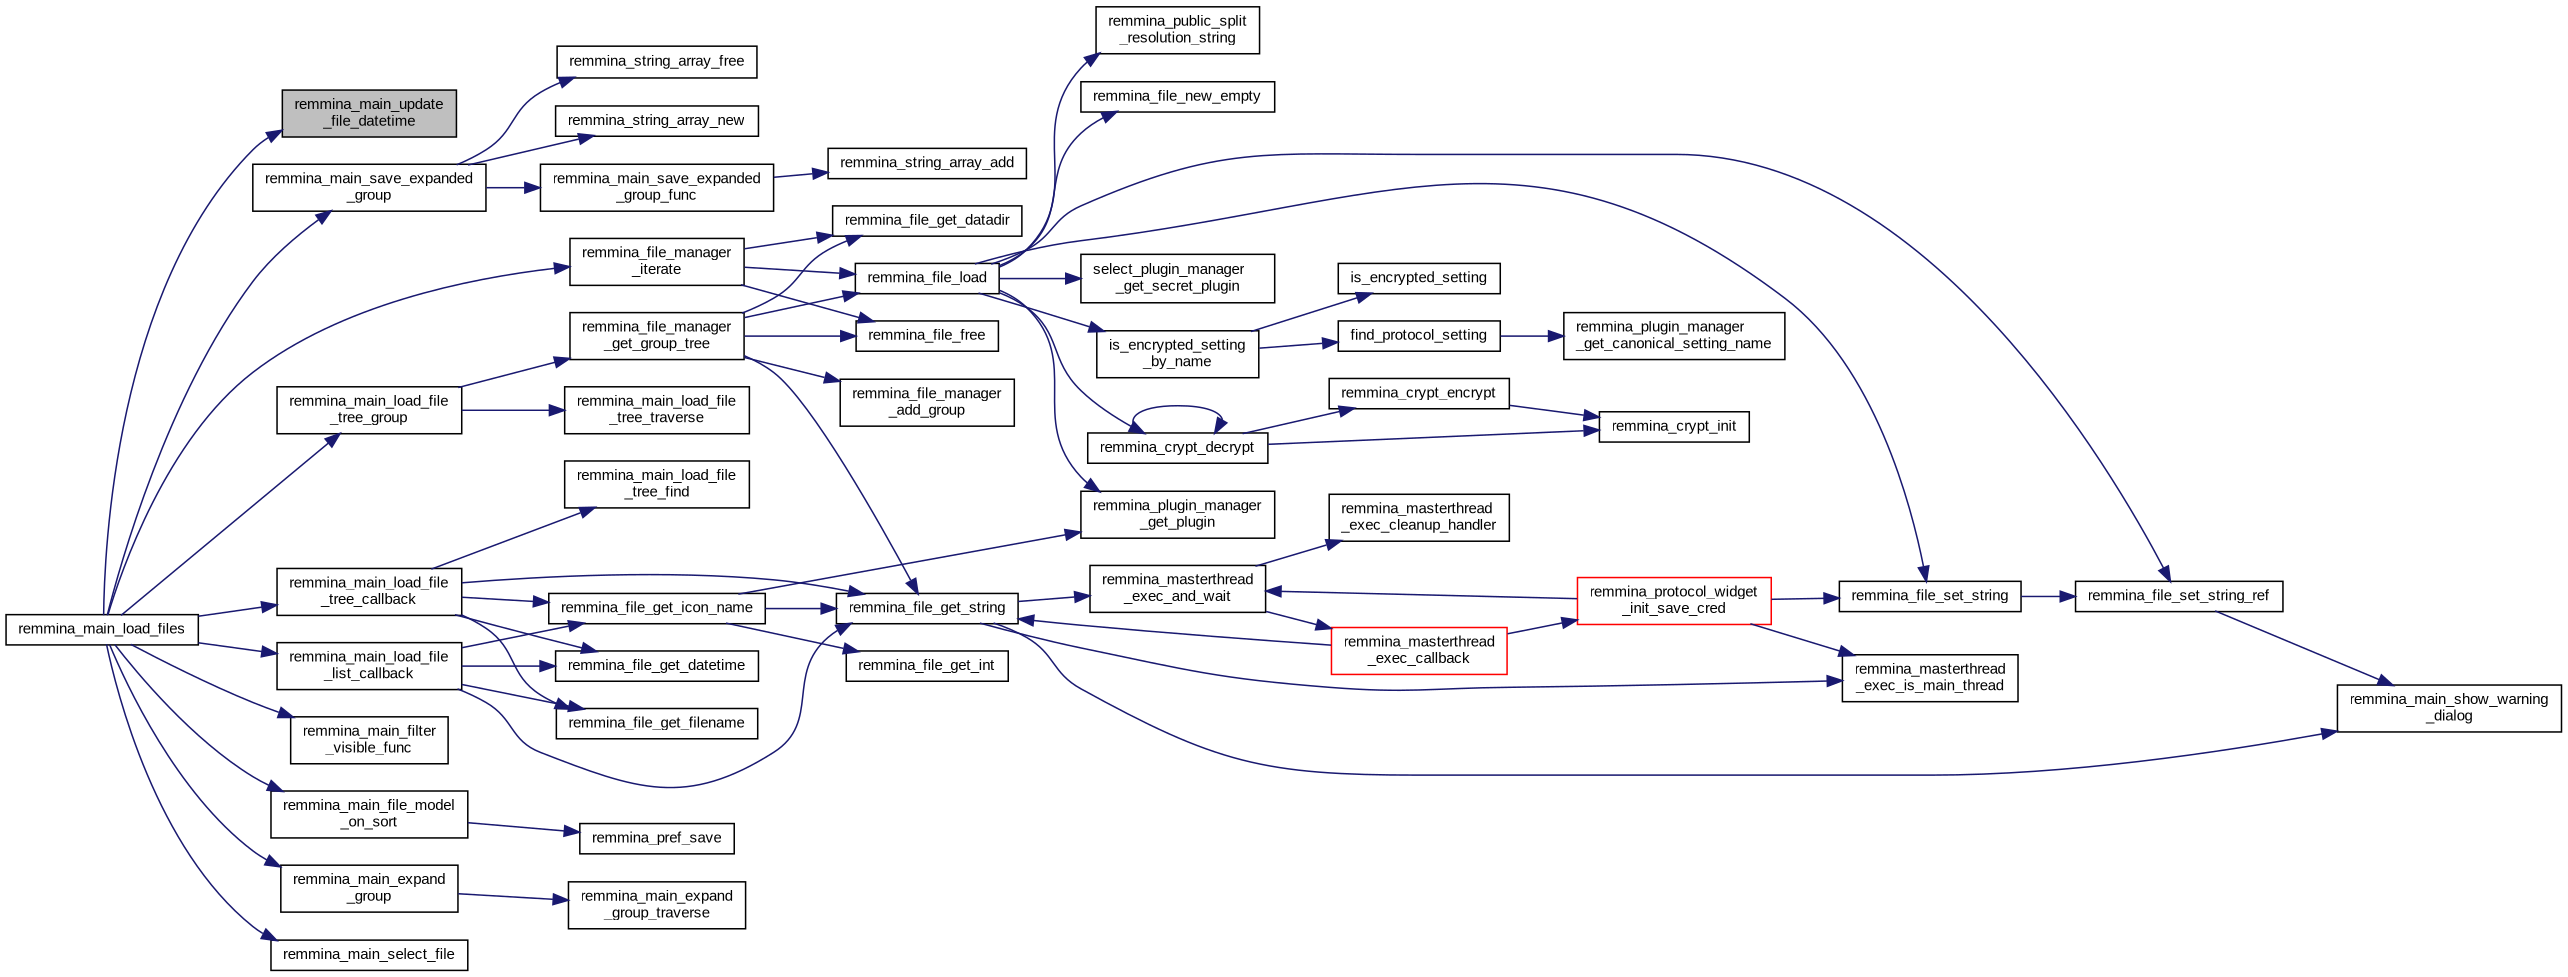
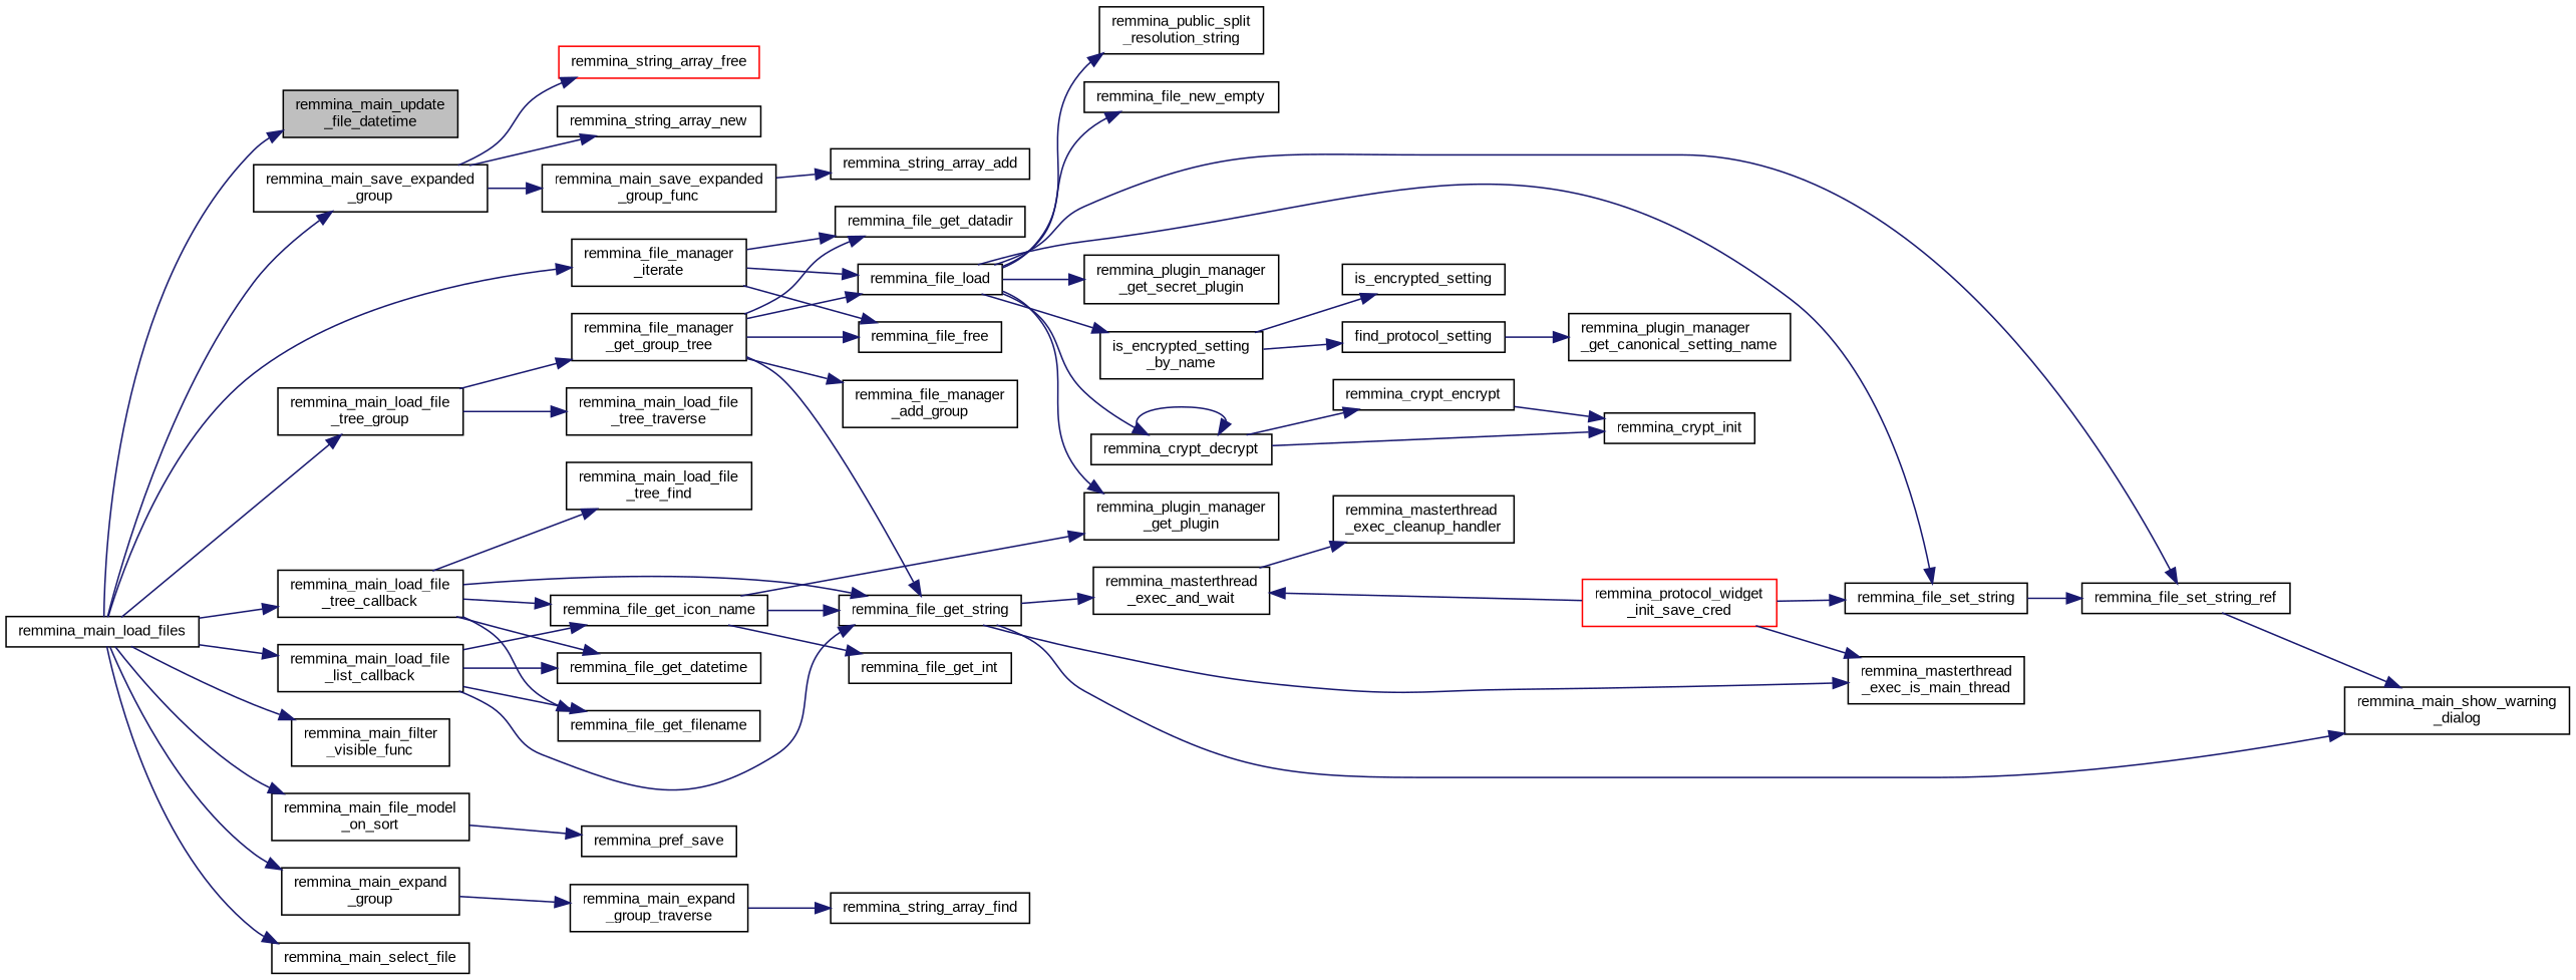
  digraph {
    fontname="Liberation Sans"
    rankdir=LR
    node [color=black fillcolor=white fontname="Liberation Sans" fontsize=10 shape=record style=filled]
    edge [color=midnightblue fontname="Liberation Sans" fontsize=10 labelfontname=Helvetica labelfontsize=10 style=solid]
    n1 [fillcolor=grey75 fontcolor=black height=0.2 label="remmina_main_update\l_file_datetime" width=0.4]
    n2 [height=0.2 label=remmina_main_load_files width=0.4]
    n3 [height=0.2 label="remmina_main_save_expanded\l_group" width=0.4]
    n4 [height=0.2 label="remmina_main_load_file\l_tree_group" width=0.4]
    n5 [height=0.2 label="remmina_file_manager\l_iterate" width=0.4]
    n6 [height=0.2 label="remmina_main_load_file\l_tree_callback" width=0.4]
    n7 [height=0.2 label="remmina_main_load_file\l_list_callback" width=0.4]
    n8 [height=0.2 label="remmina_main_filter\l_visible_func" width=0.4]
    n9 [height=0.2 label="remmina_main_file_model\l_on_sort" width=0.4]
    n10 [height=0.2 label="remmina_main_expand\l_group" width=0.4]
    n11 [height=0.2 label=remmina_main_select_file width=0.4]
-   n12 [height=0.2 label=remmina_string_array_free width=0.4]
+   n12 [color=red height=0.2 label=remmina_string_array_free width=0.4]
    n13 [height=0.2 label=remmina_string_array_new width=0.4]
    n14 [height=0.2 label="remmina_main_save_expanded\l_group_func" width=0.4]
    n15 [height=0.2 label="remmina_file_manager\l_get_group_tree" width=0.4]
    n16 [height=0.2 label="remmina_main_load_file\l_tree_traverse" width=0.4]
    n17 [height=0.2 label=remmina_file_get_datadir width=0.4]
    n18 [height=0.2 label=remmina_file_load width=0.4]
    n19 [height=0.2 label=remmina_file_free width=0.4]
    n20 [height=0.2 label=remmina_file_get_string width=0.4]
    n21 [height=0.2 label="remmina_main_load_file\l_tree_find" width=0.4]
    n22 [height=0.2 label=remmina_file_get_datetime width=0.4]
    n23 [height=0.2 label=remmina_file_get_icon_name width=0.4]
    n24 [height=0.2 label=remmina_file_get_filename width=0.4]
    n25 [height=0.2 label=remmina_pref_save width=0.4]
    n26 [height=0.2 label="remmina_main_expand\l_group_traverse" width=0.4]
    n27 [height=0.2 label=remmina_string_array_add width=0.4]
    n28 [height=0.2 label="remmina_file_manager\l_add_group" width=0.4]
    n29 [height=0.2 label=remmina_file_new_empty width=0.4]
    n30 [height=0.2 label="remmina_plugin_manager\l_get_plugin" width=0.4]
-   n31 [height=0.2 label="select_plugin_manager\l_get_secret_plugin" width=0.4]
+   n31 [height=0.2 label="remmina_plugin_manager\l_get_secret_plugin" width=0.4]
    n32 [height=0.2 label="is_encrypted_setting\l_by_name" width=0.4]
    n33 [height=0.2 label=remmina_file_set_string width=0.4]
    n34 [height=0.2 label=remmina_file_set_string_ref width=0.4]
    n35 [height=0.2 label=remmina_crypt_decrypt width=0.4]
    n36 [height=0.2 label="remmina_public_split\l_resolution_string" width=0.4]
    n37 [height=0.2 label="remmina_main_show_warning\l_dialog" width=0.4]
    n38 [height=0.2 label="remmina_masterthread\l_exec_is_main_thread" width=0.4]
    n39 [height=0.2 label="remmina_masterthread\l_exec_and_wait" width=0.4]
    n40 [height=0.2 label=find_protocol_setting width=0.4]
    n41 [height=0.2 label=is_encrypted_setting width=0.4]
    n42 [height=0.2 label=remmina_crypt_init width=0.4]
    n43 [height=0.2 label=remmina_crypt_encrypt width=0.4]
    n44 [height=0.2 label="remmina_plugin_manager\l_get_canonical_setting_name" width=0.4]
    n45 [height=0.2 label="remmina_masterthread\l_exec_cleanup_handler" width=0.4]
-   n46 [color=red height=0.2 label="remmina_masterthread\l_exec_callback" width=0.4]
    n47 [color=red height=0.2 label="remmina_protocol_widget\l_init_save_cred" width=0.4]
    n48 [height=0.2 label=remmina_file_get_int width=0.4]
+   n49 [height=0.2 label=remmina_string_array_find width=0.4]
    n2 -> n1
    n2 -> n3
    n2 -> n4
    n2 -> n5
    n2 -> n6
    n2 -> n7
    n2 -> n8
    n2 -> n9
    n2 -> n10
    n2 -> n11
    n3 -> n12
    n3 -> n13
    n3 -> n14
    n4 -> n15
    n4 -> n16
    n5 -> n17
    n5 -> n18
    n5 -> n19
    n6 -> n20
    n6 -> n21
    n6 -> n22
    n6 -> n23
    n6 -> n24
    n7 -> n20
    n7 -> n22
    n7 -> n23
    n7 -> n24
    n9 -> n25
    n10 -> n26
    n14 -> n27
    n15 -> n17
    n15 -> n18
    n15 -> n19
    n15 -> n20
    n15 -> n28
    n18 -> n29
    n18 -> n30
    n18 -> n31
    n18 -> n32
    n18 -> n33
    n18 -> n34
    n18 -> n35
    n18 -> n36
    n20 -> n37
    n20 -> n38
    n20 -> n39
    n23 -> n20
    n23 -> n30
    n23 -> n48
+   n26 -> n49
    n32 -> n40
    n32 -> n41
    n33 -> n34
    n34 -> n37
    n35 -> n35
    n35 -> n42
    n35 -> n43
    n39 -> n45
-   n39 -> n46
    n40 -> n44
    n43 -> n42
-   n46 -> n20
-   n46 -> n47
    n47 -> n33
    n47 -> n38
    n47 -> n39
  }
